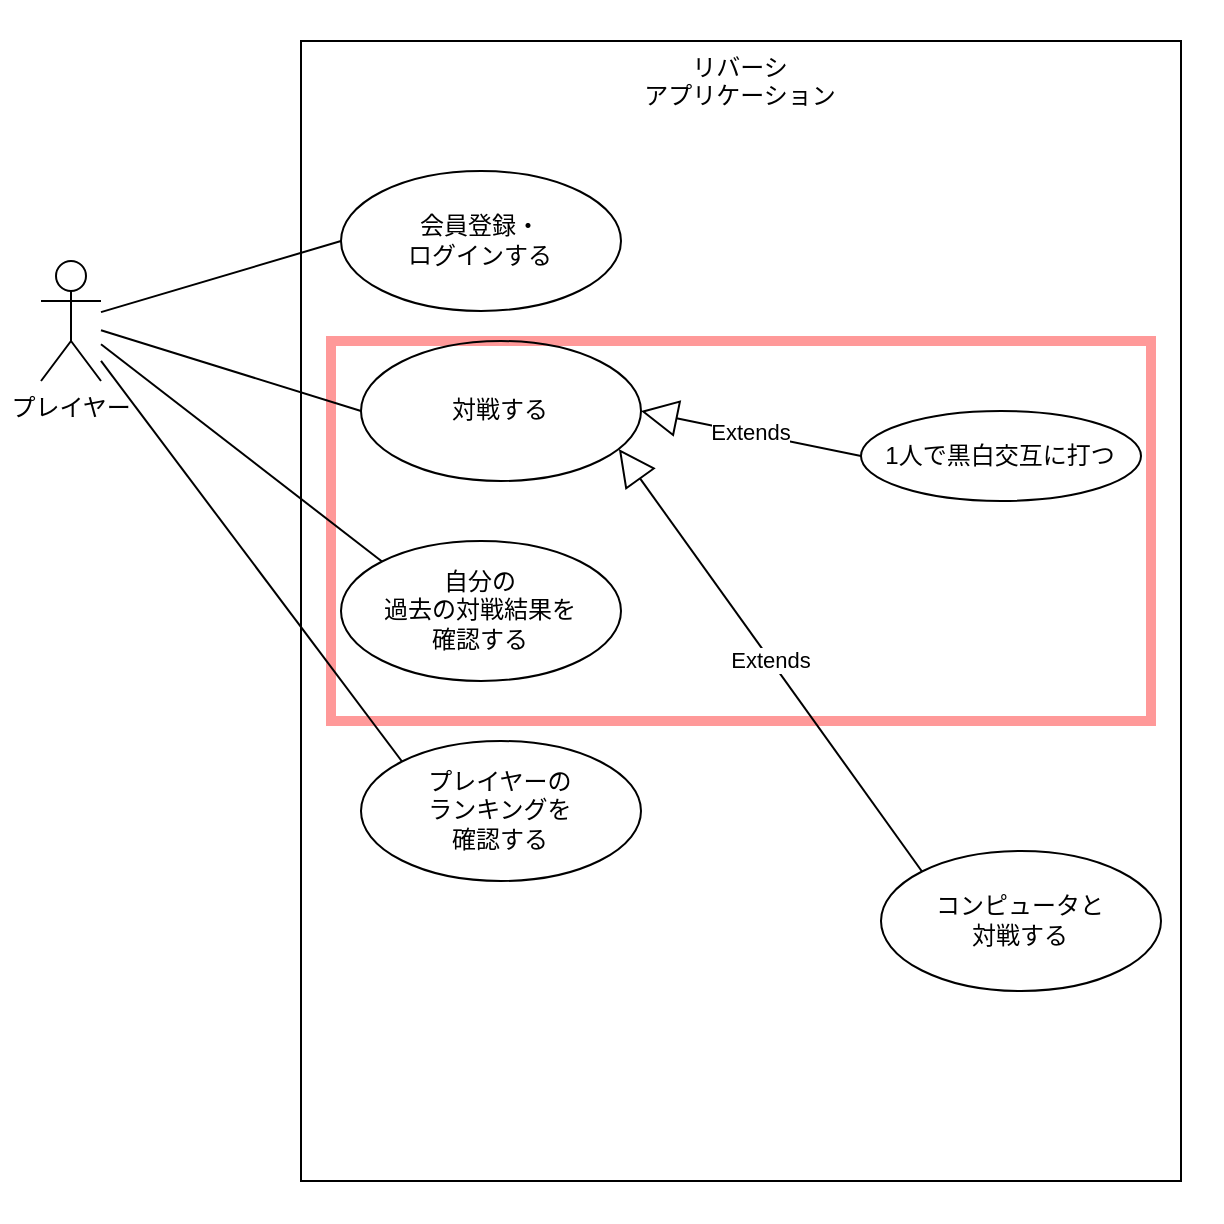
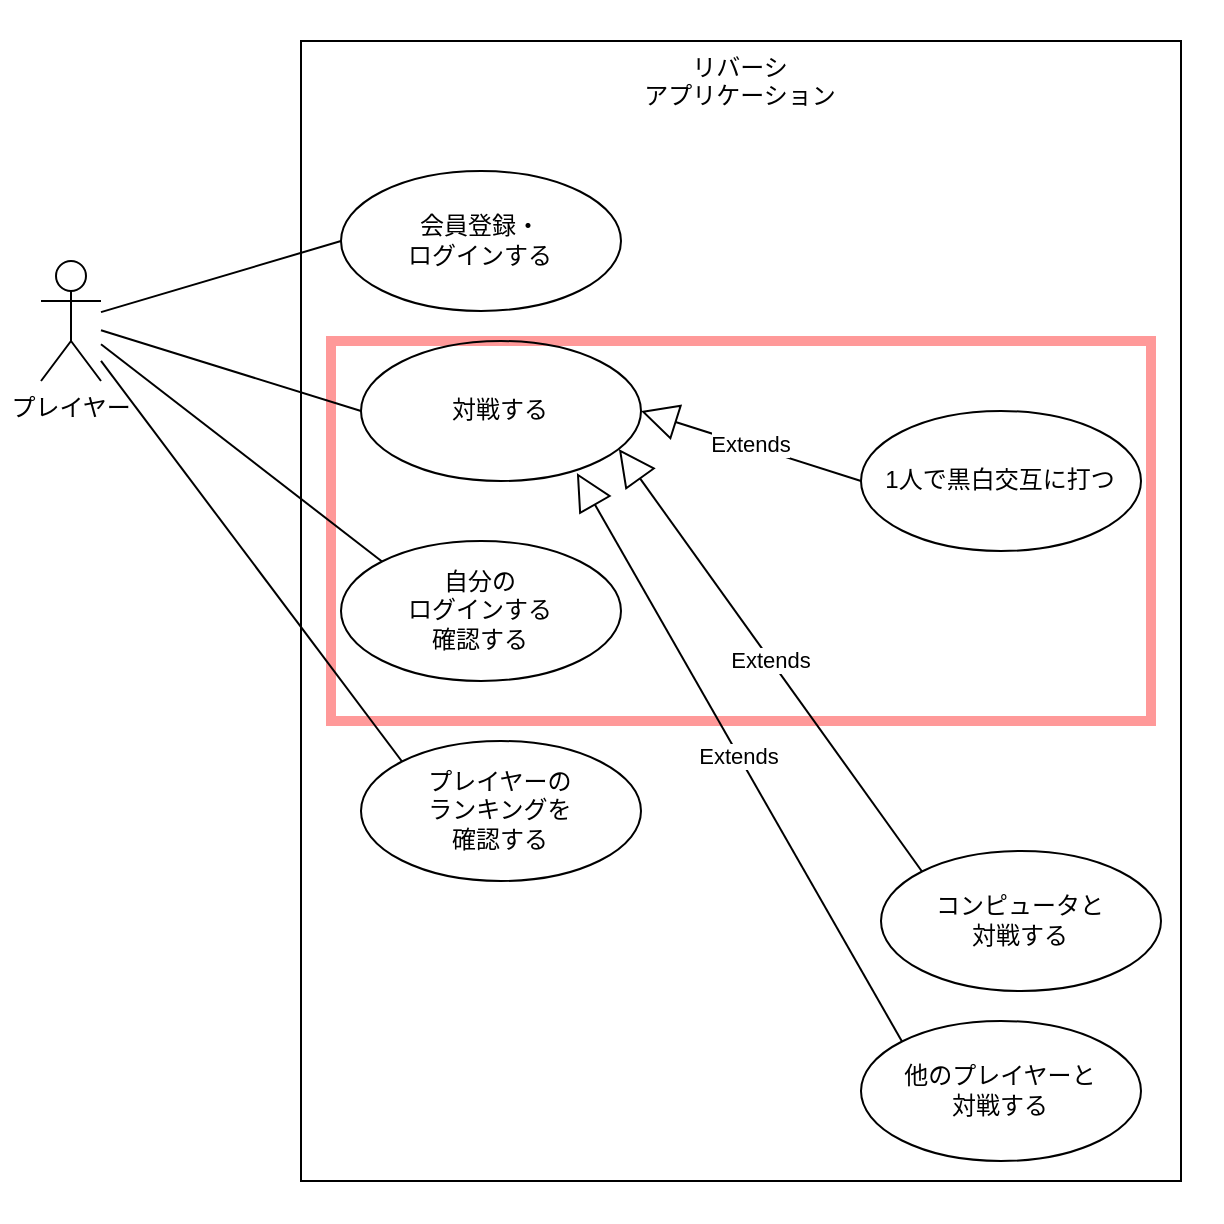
  <mxCell id="0" />
  <mxCell id="1" parent="0" />
  <mxCell id="2" value="リバーシ&lt;br&gt;アプリケーション" style="rounded=0;whiteSpace=wrap;html=1;align=center;verticalAlign=top;fillColor=none;" vertex="1" parent="1"><mxGeometry x="150" y="20" width="440" height="570" as="geometry" /></mxCell>
  <mxCell id="3" value="" style="rounded=0;whiteSpace=wrap;html=1;fillColor=none;strokeColor=#FF9999;strokeWidth=5;" vertex="1" parent="1"><mxGeometry x="165" y="170" width="410" height="190" as="geometry" /></mxCell>
  <mxCell id="4" value="プレイヤー" style="shape=umlActor;verticalLabelPosition=bottom;verticalAlign=top;html=1;fillColor=none;" vertex="1" parent="1"><mxGeometry x="20" y="130" width="30" height="60" as="geometry" /></mxCell>
  <mxCell id="5" value="対戦する" style="ellipse;whiteSpace=wrap;html=1;fillColor=none;" vertex="1" parent="1"><mxGeometry x="180" y="170" width="140" height="70" as="geometry" /></mxCell>
  <mxCell id="6" value="" style="endArrow=none;html=1;entryX=0;entryY=0.5;entryDx=0;entryDy=0;" edge="1" parent="1" source="4" target="5"><mxGeometry width="50" height="50" relative="1" as="geometry"><mxPoint x="60" y="160" as="sourcePoint" /><mxPoint x="150" y="90" as="targetPoint" /></mxGeometry></mxCell>
- <mxCell id="7" value="自分の&lt;br&gt;過去の対戦結果を&lt;br&gt;確認する" style="ellipse;whiteSpace=wrap;html=1;fillColor=none;" vertex="1" parent="1"><mxGeometry x="170" y="270" width="140" height="70" as="geometry" /></mxCell>
+ <mxCell id="7" value="自分の&lt;br&gt;ログインする&lt;br&gt;確認する" style="ellipse;whiteSpace=wrap;html=1;fillColor=none;" vertex="1" parent="1"><mxGeometry x="170" y="270" width="140" height="70" as="geometry" /></mxCell>
  <mxCell id="8" value="会員登録・&lt;br&gt;ログインする" style="ellipse;whiteSpace=wrap;html=1;fillColor=none;" vertex="1" parent="1"><mxGeometry x="170" y="85" width="140" height="70" as="geometry" /></mxCell>
  <mxCell id="9" value="" style="endArrow=none;html=1;entryX=0;entryY=0;entryDx=0;entryDy=0;" edge="1" parent="1" source="4" target="7"><mxGeometry width="50" height="50" relative="1" as="geometry"><mxPoint x="70" y="140" as="sourcePoint" /><mxPoint x="190" y="274.44" as="targetPoint" /></mxGeometry></mxCell>
  <mxCell id="10" value="" style="endArrow=none;html=1;entryX=0;entryY=0.5;entryDx=0;entryDy=0;" edge="1" parent="1" source="4" target="8"><mxGeometry width="50" height="50" relative="1" as="geometry"><mxPoint x="70" y="110.003" as="sourcePoint" /><mxPoint x="190" y="216.67" as="targetPoint" /></mxGeometry></mxCell>
- <mxCell id="11" value="1人で黒白交互に打つ" style="ellipse;whiteSpace=wrap;html=1;fillColor=none;" vertex="1" parent="1"><mxGeometry x="430" y="205" width="140" height="45" as="geometry" /></mxCell>
+ <mxCell id="11" value="1人で黒白交互に打つ" style="ellipse;whiteSpace=wrap;html=1;fillColor=none;" vertex="1" parent="1"><mxGeometry x="430" y="205" width="140" height="70" as="geometry" /></mxCell>
  <mxCell id="12" value="コンピュータと&lt;br&gt;対戦する" style="ellipse;whiteSpace=wrap;html=1;fillColor=none;" vertex="1" parent="1"><mxGeometry x="440" y="425" width="140" height="70" as="geometry" /></mxCell>
+ <mxCell id="13" value="他のプレイヤーと&lt;br&gt;対戦する" style="ellipse;whiteSpace=wrap;html=1;fillColor=none;" vertex="1" parent="1"><mxGeometry x="430" y="510" width="140" height="70" as="geometry" /></mxCell>
  <mxCell id="14" value="Extends" style="endArrow=block;endSize=16;endFill=0;html=1;startArrow=none;startFill=0;exitX=0;exitY=0.5;exitDx=0;exitDy=0;entryX=1;entryY=0.5;entryDx=0;entryDy=0;" edge="1" parent="1" source="11" target="5"><mxGeometry width="160" relative="1" as="geometry"><mxPoint x="320" y="350" as="sourcePoint" /><mxPoint x="390" y="340" as="targetPoint" /></mxGeometry></mxCell>
  <mxCell id="15" value="Extends" style="endArrow=block;endSize=16;endFill=0;html=1;startArrow=none;startFill=0;exitX=0;exitY=0;exitDx=0;exitDy=0;entryX=0.921;entryY=0.771;entryDx=0;entryDy=0;entryPerimeter=0;" edge="1" parent="1" source="12" target="5"><mxGeometry width="160" relative="1" as="geometry"><mxPoint x="460" y="290" as="sourcePoint" /><mxPoint x="350" y="290" as="targetPoint" /></mxGeometry></mxCell>
+ <mxCell id="16" value="Extends" style="endArrow=block;endSize=16;endFill=0;html=1;startArrow=none;startFill=0;exitX=0;exitY=0;exitDx=0;exitDy=0;entryX=0.771;entryY=0.943;entryDx=0;entryDy=0;entryPerimeter=0;" edge="1" parent="1" source="13" target="5"><mxGeometry width="160" relative="1" as="geometry"><mxPoint x="451.563" y="360.641" as="sourcePoint" /><mxPoint x="330" y="309.36" as="targetPoint" /></mxGeometry></mxCell>
  <mxCell id="17" value="プレイヤーの&lt;br&gt;ランキングを&lt;br&gt;確認する" style="ellipse;whiteSpace=wrap;html=1;fillColor=none;" vertex="1" parent="1"><mxGeometry x="180" y="370" width="140" height="70" as="geometry" /></mxCell>
  <mxCell id="18" value="" style="endArrow=none;html=1;entryX=0;entryY=0;entryDx=0;entryDy=0;" edge="1" parent="1" source="4" target="17"><mxGeometry width="50" height="50" relative="1" as="geometry"><mxPoint x="60" y="280" as="sourcePoint" /><mxPoint x="210.503" y="350.251" as="targetPoint" /></mxGeometry></mxCell>
